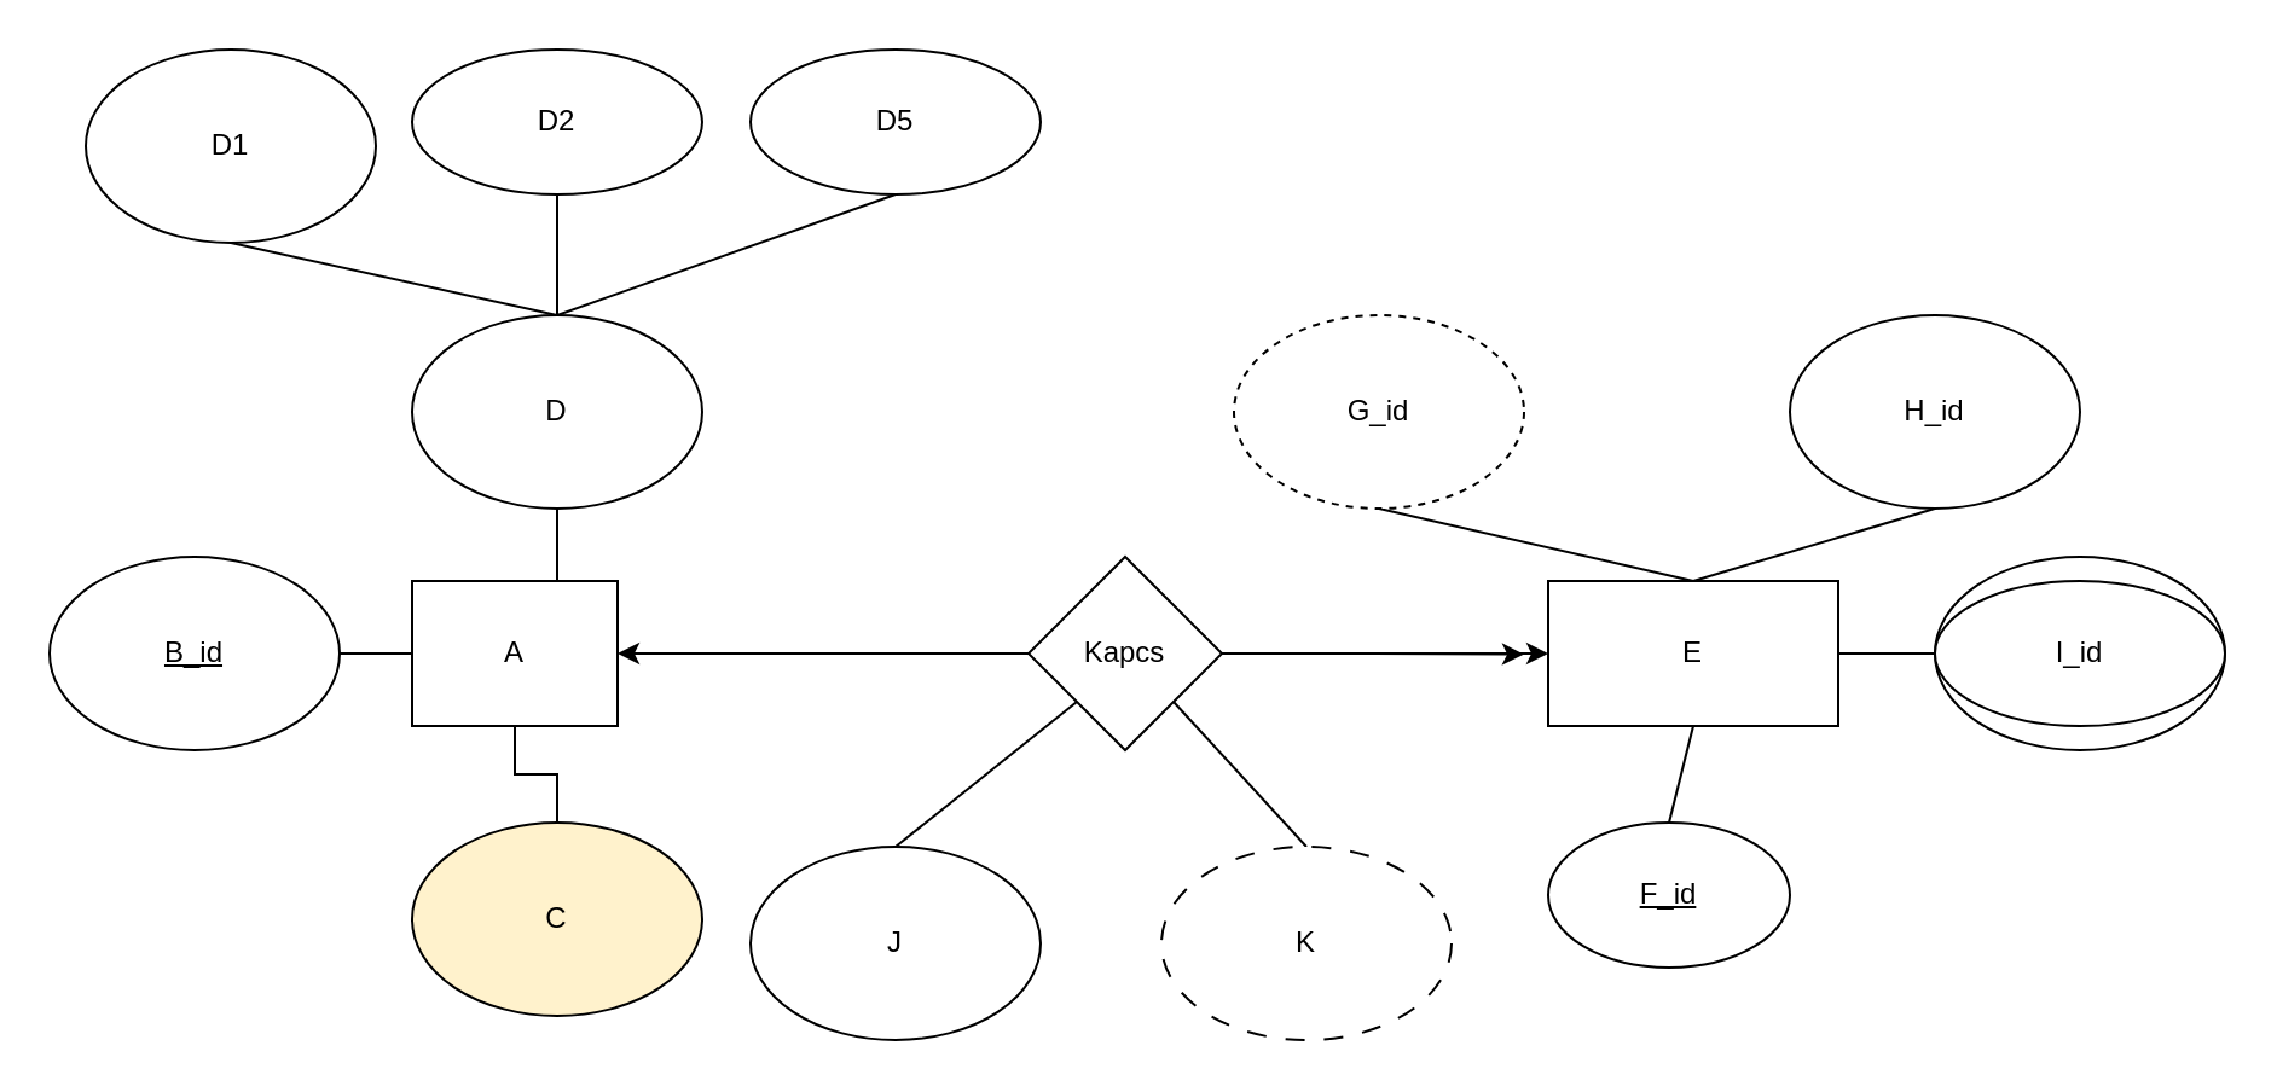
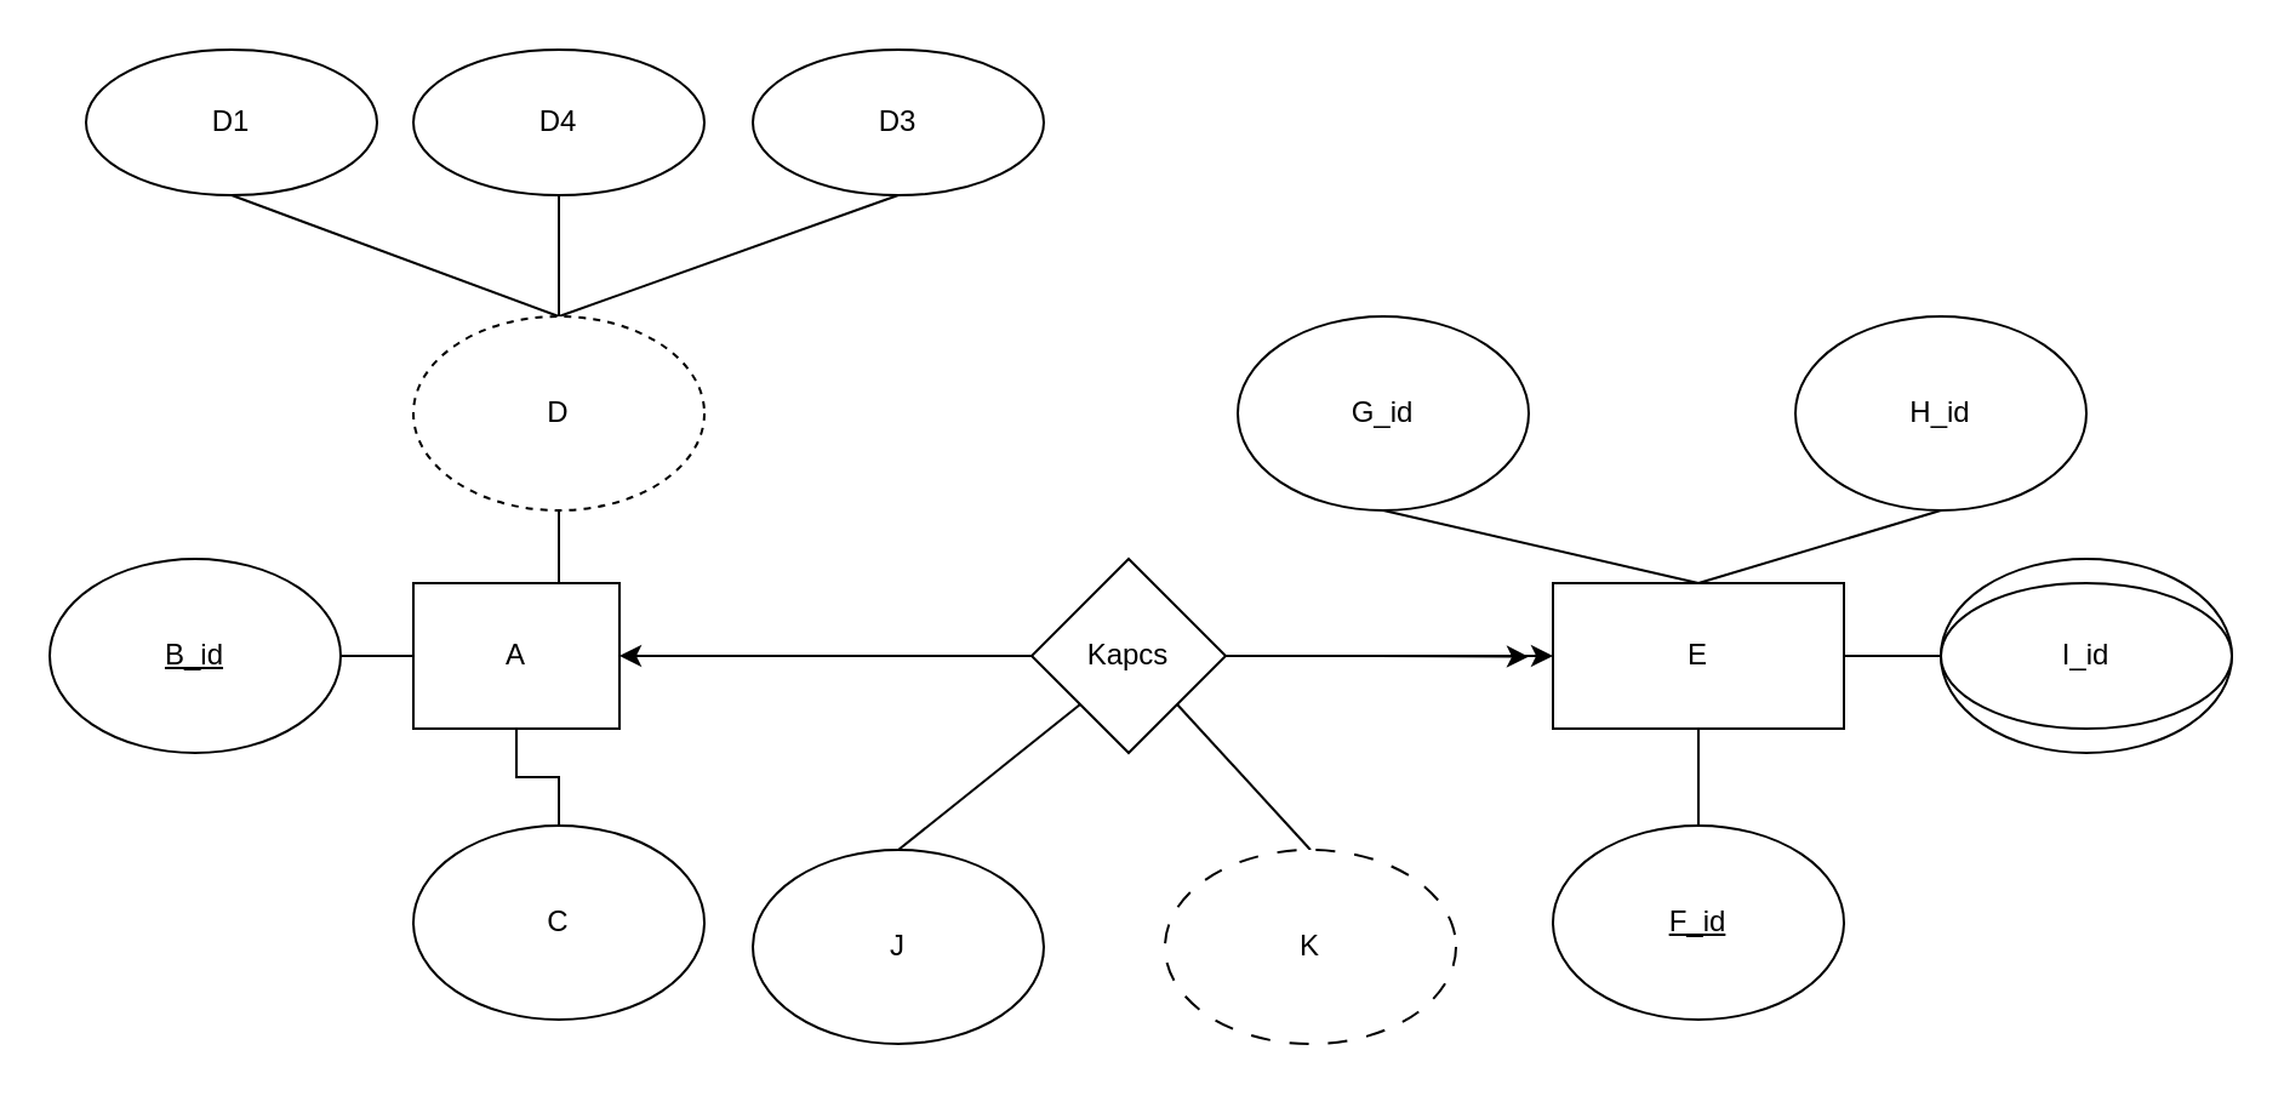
  <mxCell id="0" />
  <mxCell id="1" parent="0" />
  <mxCell id="2" style="rounded=0;orthogonalLoop=1;jettySize=auto;html=1;exitX=0;exitY=0.5;exitDx=0;exitDy=0;entryX=1;entryY=0.5;entryDx=0;entryDy=0;endArrow=none;startFill=0;" edge="1" parent="1" source="5" target="6"><mxGeometry relative="1" as="geometry" /></mxCell>
  <mxCell id="3" style="edgeStyle=orthogonalEdgeStyle;rounded=0;orthogonalLoop=1;jettySize=auto;html=1;exitX=0.5;exitY=1;exitDx=0;exitDy=0;entryX=0.5;entryY=0;entryDx=0;entryDy=0;endArrow=none;startFill=0;" edge="1" parent="1" source="5" target="7"><mxGeometry relative="1" as="geometry" /></mxCell>
  <mxCell id="4" style="edgeStyle=orthogonalEdgeStyle;rounded=0;orthogonalLoop=1;jettySize=auto;html=1;exitX=0.5;exitY=0;exitDx=0;exitDy=0;entryX=0.5;entryY=1;entryDx=0;entryDy=0;endArrow=none;startFill=0;" edge="1" parent="1" source="5" target="11"><mxGeometry relative="1" as="geometry" /></mxCell>
  <mxCell id="5" value="A" style="rounded=0;whiteSpace=wrap;html=1;" vertex="1" parent="1"><mxGeometry x="170" y="240" width="85" height="60" as="geometry" /></mxCell>
  <mxCell id="6" value="&lt;div&gt;B_id&lt;/div&gt;" style="ellipse;whiteSpace=wrap;html=1;fontStyle=4" vertex="1" parent="1"><mxGeometry x="20" y="230" width="120" height="80" as="geometry" /></mxCell>
- <mxCell id="7" value="C" style="ellipse;whiteSpace=wrap;html=1;fillColor=#fff2cc;" vertex="1" parent="1"><mxGeometry x="170" y="340" width="120" height="80" as="geometry" /></mxCell>
+ <mxCell id="7" value="C" style="ellipse;whiteSpace=wrap;html=1;" vertex="1" parent="1"><mxGeometry x="170" y="340" width="120" height="80" as="geometry" /></mxCell>
  <mxCell id="8" style="rounded=0;orthogonalLoop=1;jettySize=auto;html=1;exitX=0.5;exitY=0;exitDx=0;exitDy=0;entryX=0.5;entryY=1;entryDx=0;entryDy=0;endArrow=none;startFill=0;" edge="1" parent="1" source="11" target="12"><mxGeometry relative="1" as="geometry" /></mxCell>
  <mxCell id="9" style="rounded=0;orthogonalLoop=1;jettySize=auto;html=1;exitX=0.5;exitY=0;exitDx=0;exitDy=0;entryX=0.5;entryY=1;entryDx=0;entryDy=0;endArrow=none;startFill=0;" edge="1" parent="1" source="11" target="13"><mxGeometry relative="1" as="geometry" /></mxCell>
  <mxCell id="10" style="rounded=0;orthogonalLoop=1;jettySize=auto;html=1;exitX=0.5;exitY=0;exitDx=0;exitDy=0;entryX=0.5;entryY=1;entryDx=0;entryDy=0;endArrow=none;startFill=0;" edge="1" parent="1" source="11" target="14"><mxGeometry relative="1" as="geometry" /></mxCell>
- <mxCell id="11" value="D" style="ellipse;whiteSpace=wrap;html=1;" vertex="1" parent="1"><mxGeometry x="170" y="130" width="120" height="80" as="geometry" /></mxCell>
- <mxCell id="12" value="D5" style="ellipse;whiteSpace=wrap;html=1;" vertex="1" parent="1"><mxGeometry x="310" y="20" width="120" height="60" as="geometry" /></mxCell>
- <mxCell id="13" value="D2" style="ellipse;whiteSpace=wrap;html=1;" vertex="1" parent="1"><mxGeometry x="170" y="20" width="120" height="60" as="geometry" /></mxCell>
- <mxCell id="14" value="D1" style="ellipse;whiteSpace=wrap;html=1;" vertex="1" parent="1"><mxGeometry x="35" y="20" width="120" height="80" as="geometry" /></mxCell>
+ <mxCell id="11" value="D" style="ellipse;whiteSpace=wrap;html=1;dashed=1;" vertex="1" parent="1"><mxGeometry x="170" y="130" width="120" height="80" as="geometry" /></mxCell>
+ <mxCell id="12" value="D3" style="ellipse;whiteSpace=wrap;html=1;" vertex="1" parent="1"><mxGeometry x="310" y="20" width="120" height="60" as="geometry" /></mxCell>
+ <mxCell id="13" value="D4" style="ellipse;whiteSpace=wrap;html=1;" vertex="1" parent="1"><mxGeometry x="170" y="20" width="120" height="60" as="geometry" /></mxCell>
+ <mxCell id="14" value="D1" style="ellipse;whiteSpace=wrap;html=1;" vertex="1" parent="1"><mxGeometry x="35" y="20" width="120" height="60" as="geometry" /></mxCell>
  <mxCell id="15" style="rounded=0;orthogonalLoop=1;jettySize=auto;html=1;exitX=0.5;exitY=1;exitDx=0;exitDy=0;entryX=0.5;entryY=0;entryDx=0;entryDy=0;endArrow=none;startFill=0;" edge="1" parent="1" source="19" target="20"><mxGeometry relative="1" as="geometry" /></mxCell>
  <mxCell id="16" style="rounded=0;orthogonalLoop=1;jettySize=auto;html=1;exitX=0.5;exitY=0;exitDx=0;exitDy=0;entryX=0.5;entryY=1;entryDx=0;entryDy=0;endArrow=none;startFill=0;" edge="1" parent="1" source="19" target="22"><mxGeometry relative="1" as="geometry" /></mxCell>
  <mxCell id="17" style="rounded=0;orthogonalLoop=1;jettySize=auto;html=1;exitX=0.5;exitY=0;exitDx=0;exitDy=0;entryX=0.5;entryY=1;entryDx=0;entryDy=0;endArrow=none;startFill=0;" edge="1" parent="1" source="19" target="21"><mxGeometry relative="1" as="geometry" /></mxCell>
  <mxCell id="18" style="rounded=0;orthogonalLoop=1;jettySize=auto;html=1;exitX=1;exitY=0.5;exitDx=0;exitDy=0;entryX=0;entryY=0.5;entryDx=0;entryDy=0;endArrow=none;startFill=0;" edge="1" parent="1" source="19" target="24"><mxGeometry relative="1" as="geometry" /></mxCell>
  <mxCell id="19" value="E" style="rounded=0;whiteSpace=wrap;html=1;" vertex="1" parent="1"><mxGeometry x="640" y="240" width="120" height="60" as="geometry" /></mxCell>
- <mxCell id="20" value="F_id" style="ellipse;whiteSpace=wrap;html=1;fontStyle=4" vertex="1" parent="1"><mxGeometry x="640" y="340" width="100" height="60" as="geometry" /></mxCell>
- <mxCell id="21" value="&lt;div&gt;G_id&lt;/div&gt;" style="ellipse;whiteSpace=wrap;html=1;dashed=1;" vertex="1" parent="1"><mxGeometry x="510" y="130" width="120" height="80" as="geometry" /></mxCell>
+ <mxCell id="20" value="F_id" style="ellipse;whiteSpace=wrap;html=1;fontStyle=4" vertex="1" parent="1"><mxGeometry x="640" y="340" width="120" height="80" as="geometry" /></mxCell>
+ <mxCell id="21" value="&lt;div&gt;G_id&lt;/div&gt;" style="ellipse;whiteSpace=wrap;html=1;" vertex="1" parent="1"><mxGeometry x="510" y="130" width="120" height="80" as="geometry" /></mxCell>
  <mxCell id="22" value="H_id" style="ellipse;whiteSpace=wrap;html=1;" vertex="1" parent="1"><mxGeometry x="740" y="130" width="120" height="80" as="geometry" /></mxCell>
  <mxCell id="23" value="" style="ellipse;whiteSpace=wrap;html=1;" vertex="1" parent="1"><mxGeometry x="800" y="230" width="120" height="80" as="geometry" /></mxCell>
  <mxCell id="24" value="&lt;div&gt;I_id&lt;/div&gt;" style="ellipse;whiteSpace=wrap;html=1;" vertex="1" parent="1"><mxGeometry x="800" y="240" width="120" height="60" as="geometry" /></mxCell>
  <mxCell id="25" style="edgeStyle=orthogonalEdgeStyle;rounded=0;orthogonalLoop=1;jettySize=auto;html=1;exitX=0;exitY=0.5;exitDx=0;exitDy=0;entryX=1;entryY=0.5;entryDx=0;entryDy=0;" edge="1" parent="1" source="30" target="5"><mxGeometry relative="1" as="geometry" /></mxCell>
  <mxCell id="26" style="edgeStyle=orthogonalEdgeStyle;rounded=0;orthogonalLoop=1;jettySize=auto;html=1;exitX=1;exitY=0.5;exitDx=0;exitDy=0;entryX=0;entryY=0.5;entryDx=0;entryDy=0;" edge="1" parent="1" source="30" target="19"><mxGeometry relative="1" as="geometry" /></mxCell>
  <mxCell id="27" style="rounded=0;orthogonalLoop=1;jettySize=auto;html=1;exitX=0;exitY=1;exitDx=0;exitDy=0;entryX=0.5;entryY=0;entryDx=0;entryDy=0;endArrow=none;startFill=0;" edge="1" parent="1" source="30" target="32"><mxGeometry relative="1" as="geometry" /></mxCell>
  <mxCell id="28" style="rounded=0;orthogonalLoop=1;jettySize=auto;html=1;exitX=1;exitY=1;exitDx=0;exitDy=0;entryX=0.5;entryY=0;entryDx=0;entryDy=0;endArrow=none;startFill=0;" edge="1" parent="1" source="30" target="31"><mxGeometry relative="1" as="geometry" /></mxCell>
  <mxCell id="29" style="edgeStyle=orthogonalEdgeStyle;rounded=0;orthogonalLoop=1;jettySize=auto;html=1;exitX=1;exitY=0.5;exitDx=0;exitDy=0;" edge="1" parent="1" source="30"><mxGeometry relative="1" as="geometry"><mxPoint x="630" y="270.333" as="targetPoint" /></mxGeometry></mxCell>
  <mxCell id="30" value="Kapcs" style="rhombus;whiteSpace=wrap;html=1;" vertex="1" parent="1"><mxGeometry x="425" y="230" width="80" height="80" as="geometry" /></mxCell>
  <mxCell id="31" value="K" style="ellipse;whiteSpace=wrap;html=1;dashed=1;dashPattern=8 8;" vertex="1" parent="1"><mxGeometry x="480" y="350" width="120" height="80" as="geometry" /></mxCell>
  <mxCell id="32" value="J" style="ellipse;whiteSpace=wrap;html=1;" vertex="1" parent="1"><mxGeometry x="310" y="350" width="120" height="80" as="geometry" /></mxCell>
